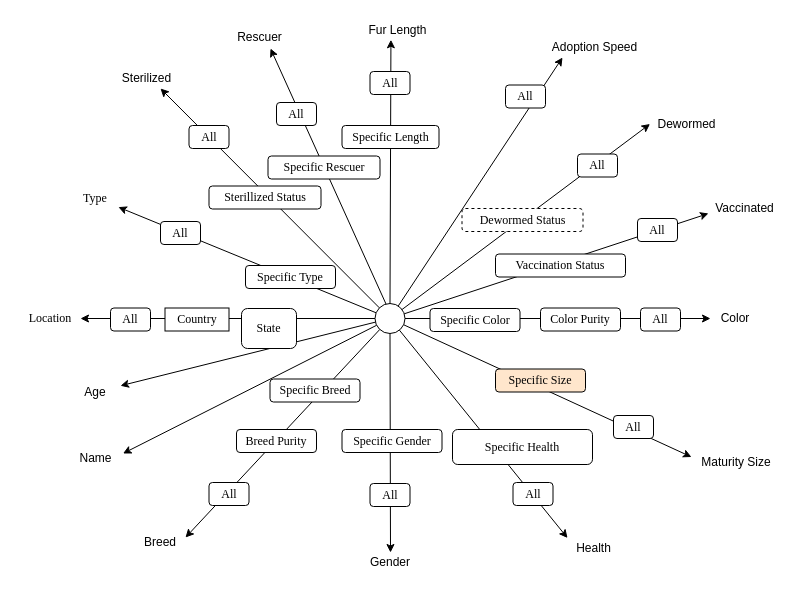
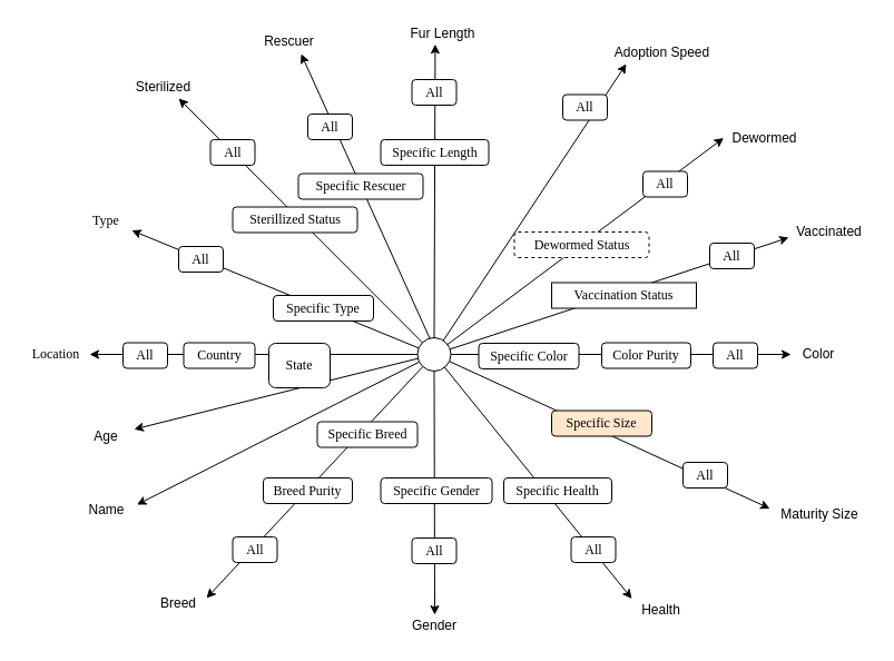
  <mxCell id="0" />
  <mxCell id="1" parent="0" />
  <mxCell id="2" style="edgeStyle=none;rounded=0;orthogonalLoop=1;jettySize=auto;html=0;entryX=0.964;entryY=0.983;entryDx=0;entryDy=0;endArrow=classic;endFill=1;fontColor=none;shadow=0;entryPerimeter=0;" parent="1" source="6" edge="1"><mxGeometry relative="1" as="geometry"><mxPoint x="374.448" y="316.966" as="sourcePoint" /><mxPoint x="117.897" y="206.621" as="targetPoint" /></mxGeometry></mxCell>
  <mxCell id="3" style="edgeStyle=orthogonalEdgeStyle;orthogonalLoop=1;jettySize=auto;html=1;strokeColor=none;rounded=0;" parent="1" target="4" edge="1"><mxGeometry relative="1" as="geometry"><mxPoint x="390.333" y="298" as="sourcePoint" /></mxGeometry></mxCell>
  <mxCell id="4" value="All&lt;br&gt;" style="whiteSpace=wrap;html=1;rounded=1;shadow=0;labelBackgroundColor=none;strokeColor=#000000;strokeWidth=1;fillColor=#ffffff;fontFamily=Verdana;fontSize=12;fontColor=#000000;align=center;glass=0;" parent="1" vertex="1"><mxGeometry x="160" y="221" width="40" height="23" as="geometry" /></mxCell>
  <mxCell id="5" value="&lt;font face=&quot;Verdana&quot;&gt;Type&lt;br&gt;&lt;/font&gt;" style="text;html=1;strokeColor=none;fillColor=none;align=center;verticalAlign=middle;whiteSpace=wrap;rounded=0;" parent="1" vertex="1"><mxGeometry x="70" y="188" width="50" height="20" as="geometry" /></mxCell>
  <mxCell id="6" value="" style="ellipse;whiteSpace=wrap;html=1;" parent="1" vertex="1"><mxGeometry x="374.5" y="303" width="30" height="30" as="geometry" /></mxCell>
  <mxCell id="7" value="Specific Type&lt;br&gt;" style="whiteSpace=wrap;html=1;rounded=1;shadow=0;labelBackgroundColor=none;strokeColor=#000000;strokeWidth=1;fillColor=#ffffff;fontFamily=Verdana;fontSize=12;fontColor=#000000;align=center;glass=0;" parent="1" vertex="1"><mxGeometry x="245" y="265" width="90" height="23" as="geometry" /></mxCell>
  <mxCell id="8" style="edgeStyle=none;rounded=0;orthogonalLoop=1;jettySize=auto;html=0;endArrow=classic;endFill=1;fontColor=none;shadow=0;entryX=1;entryY=0.5;entryDx=0;entryDy=0;" parent="1" source="6" target="9" edge="1"><mxGeometry relative="1" as="geometry"><mxPoint x="413.448" y="488.466" as="sourcePoint" /><mxPoint x="130" y="318" as="targetPoint" /></mxGeometry></mxCell>
  <mxCell id="9" value="&lt;font face=&quot;Verdana&quot;&gt;Location&lt;br&gt;&lt;/font&gt;" style="text;html=1;strokeColor=none;fillColor=none;align=center;verticalAlign=middle;whiteSpace=wrap;rounded=0;" parent="1" vertex="1"><mxGeometry x="20" y="308" width="60" height="20" as="geometry" /></mxCell>
  <mxCell id="10" value="Age&lt;br&gt;" style="text;html=1;strokeColor=none;fillColor=none;align=center;verticalAlign=middle;whiteSpace=wrap;rounded=0;" parent="1" vertex="1"><mxGeometry x="70" y="381.5" width="50" height="20" as="geometry" /></mxCell>
  <mxCell id="11" value="Name&lt;br&gt;" style="text;html=1;strokeColor=none;fillColor=none;align=center;verticalAlign=middle;whiteSpace=wrap;rounded=0;" parent="1" vertex="1"><mxGeometry x="67.5" y="448" width="55" height="20" as="geometry" /></mxCell>
  <mxCell id="12" style="edgeStyle=none;rounded=0;orthogonalLoop=1;jettySize=auto;html=0;endArrow=classic;endFill=1;fontColor=none;shadow=0;" parent="1" source="6" target="10" edge="1"><mxGeometry relative="1" as="geometry"><mxPoint x="384.448" y="327.966" as="sourcePoint" /><mxPoint x="140.31" y="327.276" as="targetPoint" /></mxGeometry></mxCell>
  <mxCell id="13" value="Breed&lt;br&gt;" style="text;html=1;strokeColor=none;fillColor=none;align=center;verticalAlign=middle;whiteSpace=wrap;rounded=0;" parent="1" vertex="1"><mxGeometry x="135" y="532" width="50" height="20" as="geometry" /></mxCell>
  <mxCell id="14" style="edgeStyle=none;rounded=0;orthogonalLoop=1;jettySize=auto;html=0;endArrow=classic;endFill=1;fontColor=none;shadow=0;entryX=1;entryY=0.25;entryDx=0;entryDy=0;" parent="1" source="6" target="13" edge="1"><mxGeometry relative="1" as="geometry"><mxPoint x="384.448" y="327.966" as="sourcePoint" /><mxPoint x="190" y="448" as="targetPoint" /></mxGeometry></mxCell>
  <mxCell id="15" value="All&lt;br&gt;" style="whiteSpace=wrap;html=1;rounded=1;shadow=0;labelBackgroundColor=none;strokeColor=#000000;strokeWidth=1;fillColor=#ffffff;fontFamily=Verdana;fontSize=12;fontColor=#000000;align=center;glass=0;" parent="1" vertex="1"><mxGeometry x="208.5" y="482" width="40" height="23" as="geometry" /></mxCell>
  <mxCell id="16" value="Breed Purity&lt;br&gt;" style="whiteSpace=wrap;html=1;rounded=1;shadow=0;labelBackgroundColor=none;strokeColor=#000000;strokeWidth=1;fillColor=#ffffff;fontFamily=Verdana;fontSize=12;fontColor=#000000;align=center;glass=0;" parent="1" vertex="1"><mxGeometry x="236" y="429" width="80" height="23" as="geometry" /></mxCell>
- <mxCell id="17" value="Specific Breed" style="whiteSpace=wrap;html=1;rounded=1;shadow=0;labelBackgroundColor=none;strokeColor=#000000;strokeWidth=1;fillColor=#ffffff;fontFamily=Verdana;fontSize=12;fontColor=#000000;align=center;glass=0;" parent="1" vertex="1"><mxGeometry x="269.5" y="378.5" width="90" height="23" as="geometry" /></mxCell>
+ <mxCell id="17" value="Specific Breed" style="whiteSpace=wrap;html=1;rounded=1;shadow=0;labelBackgroundColor=none;strokeColor=#000000;strokeWidth=1;fillColor=#ffffff;fontFamily=Verdana;fontSize=12;fontColor=#000000;align=center;glass=0;" parent="1" vertex="1"><mxGeometry x="284.5" y="378.5" width="90" height="23" as="geometry" /></mxCell>
  <mxCell id="18" value="Gender&lt;br&gt;" style="text;html=1;strokeColor=none;fillColor=none;align=center;verticalAlign=middle;whiteSpace=wrap;rounded=0;" parent="1" vertex="1"><mxGeometry x="365" y="552" width="50" height="20" as="geometry" /></mxCell>
  <mxCell id="19" style="edgeStyle=none;rounded=0;orthogonalLoop=1;jettySize=auto;html=0;endArrow=classic;endFill=1;fontColor=none;shadow=0;entryX=0.5;entryY=0;entryDx=0;entryDy=0;" parent="1" source="6" target="18" edge="1"><mxGeometry relative="1" as="geometry"><mxPoint x="388.027" y="337.663" as="sourcePoint" /><mxPoint x="180.31" y="512.793" as="targetPoint" /></mxGeometry></mxCell>
  <mxCell id="20" value="All&lt;br&gt;" style="whiteSpace=wrap;html=1;rounded=1;shadow=0;labelBackgroundColor=none;strokeColor=#000000;strokeWidth=1;fillColor=#ffffff;fontFamily=Verdana;fontSize=12;fontColor=#000000;align=center;glass=0;" parent="1" vertex="1"><mxGeometry x="369.5" y="483" width="40" height="23" as="geometry" /></mxCell>
  <mxCell id="21" value="Specific Gender" style="whiteSpace=wrap;html=1;rounded=1;shadow=0;labelBackgroundColor=none;strokeColor=#000000;strokeWidth=1;fillColor=#ffffff;fontFamily=Verdana;fontSize=12;fontColor=#000000;align=center;glass=0;" parent="1" vertex="1"><mxGeometry x="341.5" y="429" width="100" height="23" as="geometry" /></mxCell>
  <mxCell id="22" value="Color&lt;br&gt;" style="text;html=1;strokeColor=none;fillColor=none;align=center;verticalAlign=middle;whiteSpace=wrap;rounded=0;" parent="1" vertex="1"><mxGeometry x="710" y="308" width="50" height="20" as="geometry" /></mxCell>
  <mxCell id="23" style="edgeStyle=none;rounded=0;orthogonalLoop=1;jettySize=auto;html=0;endArrow=classic;endFill=1;fontColor=none;shadow=0;" parent="1" source="6" target="22" edge="1"><mxGeometry relative="1" as="geometry"><mxPoint x="403.974" y="342.317" as="sourcePoint" /><mxPoint x="462" y="528.333" as="targetPoint" /></mxGeometry></mxCell>
  <mxCell id="24" value="All&lt;br&gt;" style="whiteSpace=wrap;html=1;rounded=1;shadow=0;labelBackgroundColor=none;strokeColor=#000000;strokeWidth=1;fillColor=#ffffff;fontFamily=Verdana;fontSize=12;fontColor=#000000;align=center;glass=0;" parent="1" vertex="1"><mxGeometry x="640" y="307.5" width="40" height="23" as="geometry" /></mxCell>
  <mxCell id="25" value="Color Purity&lt;br&gt;" style="whiteSpace=wrap;html=1;rounded=1;shadow=0;labelBackgroundColor=none;strokeColor=#000000;strokeWidth=1;fillColor=#ffffff;fontFamily=Verdana;fontSize=12;fontColor=#000000;align=center;glass=0;" parent="1" vertex="1"><mxGeometry x="540" y="307.5" width="80" height="23" as="geometry" /></mxCell>
  <mxCell id="26" value="Specific Color&lt;br&gt;" style="whiteSpace=wrap;html=1;rounded=1;shadow=0;labelBackgroundColor=none;strokeColor=#000000;strokeWidth=1;fillColor=#ffffff;fontFamily=Verdana;fontSize=12;fontColor=#000000;align=center;glass=0;" parent="1" vertex="1"><mxGeometry x="429.5" y="308" width="90" height="23" as="geometry" /></mxCell>
  <mxCell id="27" value="Maturity Size&lt;br&gt;" style="text;html=1;strokeColor=none;fillColor=none;align=center;verticalAlign=middle;whiteSpace=wrap;rounded=0;" parent="1" vertex="1"><mxGeometry x="691" y="451.5" width="90" height="20" as="geometry" /></mxCell>
  <mxCell id="28" style="edgeStyle=none;rounded=0;orthogonalLoop=1;jettySize=auto;html=0;endArrow=classic;endFill=1;fontColor=none;shadow=0;entryX=0;entryY=0.25;entryDx=0;entryDy=0;" parent="1" source="6" target="27" edge="1"><mxGeometry relative="1" as="geometry"><mxPoint x="414.5" y="328" as="sourcePoint" /><mxPoint x="720" y="328" as="targetPoint" /></mxGeometry></mxCell>
  <mxCell id="29" value="All&lt;br&gt;" style="whiteSpace=wrap;html=1;rounded=1;shadow=0;labelBackgroundColor=none;strokeColor=#000000;strokeWidth=1;fillColor=#ffffff;fontFamily=Verdana;fontSize=12;fontColor=#000000;align=center;glass=0;" parent="1" vertex="1"><mxGeometry x="613" y="415" width="40" height="23" as="geometry" /></mxCell>
  <mxCell id="30" value="Specific Size&lt;br&gt;" style="whiteSpace=wrap;html=1;rounded=1;shadow=0;labelBackgroundColor=none;strokeColor=#000000;strokeWidth=1;fillColor=#ffe6cc;fontFamily=Verdana;fontSize=12;fontColor=#000000;align=center;glass=0;" parent="1" vertex="1"><mxGeometry x="495" y="368.5" width="90" height="23" as="geometry" /></mxCell>
  <mxCell id="31" value="Fur Length" style="text;html=1;strokeColor=none;fillColor=none;align=center;verticalAlign=middle;whiteSpace=wrap;rounded=0;" parent="1" vertex="1"><mxGeometry x="360.5" y="20" width="73" height="20" as="geometry" /></mxCell>
  <mxCell id="32" style="edgeStyle=none;rounded=0;orthogonalLoop=1;jettySize=auto;html=0;endArrow=classic;endFill=1;fontColor=none;shadow=0;entryX=0.41;entryY=0.964;entryDx=0;entryDy=0;entryPerimeter=0;" parent="1" source="6" target="31" edge="1"><mxGeometry relative="1" as="geometry"><mxPoint x="282" y="38" as="sourcePoint" /><mxPoint x="598" y="43.5" as="targetPoint" /><Array as="points" /></mxGeometry></mxCell>
  <mxCell id="33" value="All&lt;br&gt;" style="whiteSpace=wrap;html=1;rounded=1;shadow=0;labelBackgroundColor=none;strokeColor=#000000;strokeWidth=1;fillColor=#ffffff;fontFamily=Verdana;fontSize=12;fontColor=#000000;align=center;glass=0;" parent="1" vertex="1"><mxGeometry x="369.5" y="71" width="40" height="23" as="geometry" /></mxCell>
  <mxCell id="34" value="Specific Length&lt;br&gt;" style="whiteSpace=wrap;html=1;rounded=1;shadow=0;labelBackgroundColor=none;strokeColor=#000000;strokeWidth=1;fillColor=#ffffff;fontFamily=Verdana;fontSize=12;fontColor=#000000;align=center;glass=0;" parent="1" vertex="1"><mxGeometry x="341.5" y="125" width="97" height="23" as="geometry" /></mxCell>
  <mxCell id="35" value="Vaccinated" style="text;html=1;strokeColor=none;fillColor=none;align=center;verticalAlign=middle;whiteSpace=wrap;rounded=0;" parent="1" vertex="1"><mxGeometry x="708" y="198" width="73" height="20" as="geometry" /></mxCell>
  <mxCell id="36" style="edgeStyle=none;rounded=0;orthogonalLoop=1;jettySize=auto;html=0;endArrow=classic;endFill=1;fontColor=none;shadow=0;entryX=0;entryY=0.75;entryDx=0;entryDy=0;" parent="1" source="6" target="35" edge="1"><mxGeometry relative="1" as="geometry"><mxPoint x="574.837" y="257.06" as="sourcePoint" /><mxPoint x="782" y="-2.5" as="targetPoint" /><Array as="points" /></mxGeometry></mxCell>
  <mxCell id="37" value="All&lt;br&gt;" style="whiteSpace=wrap;html=1;rounded=1;shadow=0;labelBackgroundColor=none;strokeColor=#000000;strokeWidth=1;fillColor=#ffffff;fontFamily=Verdana;fontSize=12;fontColor=#000000;align=center;glass=0;" parent="1" vertex="1"><mxGeometry x="637" y="218" width="40" height="23" as="geometry" /></mxCell>
- <mxCell id="38" value="Vaccination Status" style="whiteSpace=wrap;html=1;rounded=1;shadow=0;labelBackgroundColor=none;strokeColor=#000000;strokeWidth=1;fillColor=#ffffff;fontFamily=Verdana;fontSize=12;fontColor=#000000;align=center;glass=0;" parent="1" vertex="1"><mxGeometry x="495" y="253.5" width="130" height="23" as="geometry" /></mxCell>
+ <mxCell id="38" value="Vaccination Status" style="whiteSpace=wrap;html=1;shadow=0;labelBackgroundColor=none;strokeColor=#000000;strokeWidth=1;fillColor=#ffffff;fontFamily=Verdana;fontSize=12;fontColor=#000000;align=center;glass=0;rounded=0;" parent="1" vertex="1"><mxGeometry x="495" y="253.5" width="130" height="23" as="geometry" /></mxCell>
  <mxCell id="39" value="Dewormed" style="text;html=1;strokeColor=none;fillColor=none;align=center;verticalAlign=middle;whiteSpace=wrap;rounded=0;" parent="1" vertex="1"><mxGeometry x="649.5" y="113.5" width="73" height="20" as="geometry" /></mxCell>
  <mxCell id="40" style="edgeStyle=none;rounded=0;orthogonalLoop=1;jettySize=auto;html=0;endArrow=classic;endFill=1;fontColor=none;shadow=0;entryX=0;entryY=0.5;entryDx=0;entryDy=0;" parent="1" source="6" target="39" edge="1"><mxGeometry relative="1" as="geometry"><mxPoint x="554.337" y="330.56" as="sourcePoint" /><mxPoint x="761.5" y="71" as="targetPoint" /><Array as="points" /></mxGeometry></mxCell>
  <mxCell id="41" value="All&lt;br&gt;" style="whiteSpace=wrap;html=1;rounded=1;shadow=0;labelBackgroundColor=none;strokeColor=#000000;strokeWidth=1;fillColor=#ffffff;fontFamily=Verdana;fontSize=12;fontColor=#000000;align=center;glass=0;" parent="1" vertex="1"><mxGeometry x="577" y="153.5" width="40" height="23" as="geometry" /></mxCell>
  <mxCell id="42" value="Dewormed Status&lt;br&gt;" style="whiteSpace=wrap;html=1;rounded=1;shadow=0;labelBackgroundColor=none;strokeColor=#000000;strokeWidth=1;fillColor=#ffffff;fontFamily=Verdana;fontSize=12;fontColor=#000000;align=center;glass=0;dashed=1;" parent="1" vertex="1"><mxGeometry x="461.5" y="208" width="121" height="23" as="geometry" /></mxCell>
  <mxCell id="43" value="Sterilized" style="text;html=1;strokeColor=none;fillColor=none;align=center;verticalAlign=middle;whiteSpace=wrap;rounded=0;" parent="1" vertex="1"><mxGeometry x="110" y="68" width="73" height="20" as="geometry" /></mxCell>
  <mxCell id="44" style="edgeStyle=none;rounded=0;orthogonalLoop=1;jettySize=auto;html=0;endArrow=classic;endFill=1;fontColor=none;shadow=0;" parent="1" source="6" edge="1"><mxGeometry relative="1" as="geometry"><mxPoint x="279.837" y="303.06" as="sourcePoint" /><mxPoint x="160" y="88" as="targetPoint" /><Array as="points" /></mxGeometry></mxCell>
  <mxCell id="45" value="All&lt;br&gt;" style="whiteSpace=wrap;html=1;rounded=1;shadow=0;labelBackgroundColor=none;strokeColor=#000000;strokeWidth=1;fillColor=#ffffff;fontFamily=Verdana;fontSize=12;fontColor=#000000;align=center;glass=0;" parent="1" vertex="1"><mxGeometry x="188.5" y="125" width="40" height="23" as="geometry" /></mxCell>
  <mxCell id="46" value="Sterillized Status&lt;br&gt;" style="whiteSpace=wrap;html=1;rounded=1;shadow=0;labelBackgroundColor=none;strokeColor=#000000;strokeWidth=1;fillColor=#ffffff;fontFamily=Verdana;fontSize=12;fontColor=#000000;align=center;glass=0;" parent="1" vertex="1"><mxGeometry x="208.5" y="185.5" width="112" height="23" as="geometry" /></mxCell>
  <mxCell id="47" value="Health" style="text;html=1;strokeColor=none;fillColor=none;align=center;verticalAlign=middle;whiteSpace=wrap;rounded=0;" parent="1" vertex="1"><mxGeometry x="567" y="538" width="53" height="20" as="geometry" /></mxCell>
  <mxCell id="48" style="edgeStyle=none;rounded=0;orthogonalLoop=1;jettySize=auto;html=0;endArrow=classic;endFill=1;fontColor=none;shadow=0;entryX=0;entryY=-0.025;entryDx=0;entryDy=0;entryPerimeter=0;" parent="1" source="6" target="47" edge="1"><mxGeometry relative="1" as="geometry"><mxPoint x="536.337" y="705.56" as="sourcePoint" /><mxPoint x="743.5" y="446" as="targetPoint" /><Array as="points" /></mxGeometry></mxCell>
  <mxCell id="49" value="All&lt;br&gt;" style="whiteSpace=wrap;html=1;rounded=1;shadow=0;labelBackgroundColor=none;strokeColor=#000000;strokeWidth=1;fillColor=#ffffff;fontFamily=Verdana;fontSize=12;fontColor=#000000;align=center;glass=0;" parent="1" vertex="1"><mxGeometry x="512.5" y="482" width="40" height="23" as="geometry" /></mxCell>
- <mxCell id="50" value="Specific Health&lt;br&gt;" style="whiteSpace=wrap;html=1;rounded=1;shadow=0;labelBackgroundColor=none;strokeColor=#000000;strokeWidth=1;fillColor=#ffffff;fontFamily=Verdana;fontSize=12;fontColor=#000000;align=center;glass=0;" parent="1" vertex="1"><mxGeometry x="452" y="429" width="140" height="35" as="geometry" /></mxCell>
+ <mxCell id="50" value="Specific Health&lt;br&gt;" style="whiteSpace=wrap;html=1;rounded=1;shadow=0;labelBackgroundColor=none;strokeColor=#000000;strokeWidth=1;fillColor=#ffffff;fontFamily=Verdana;fontSize=12;fontColor=#000000;align=center;glass=0;" parent="1" vertex="1"><mxGeometry x="452" y="429" width="97" height="23" as="geometry" /></mxCell>
  <mxCell id="51" style="edgeStyle=none;rounded=0;orthogonalLoop=1;jettySize=auto;html=0;endArrow=classic;endFill=1;fontColor=none;shadow=0;entryX=1;entryY=0.25;entryDx=0;entryDy=0;" parent="1" source="6" target="11" edge="1"><mxGeometry relative="1" as="geometry"><mxPoint x="384.815" y="331.057" as="sourcePoint" /><mxPoint x="130" y="384.737" as="targetPoint" /></mxGeometry></mxCell>
  <mxCell id="52" value="All&lt;br&gt;" style="whiteSpace=wrap;html=1;rounded=1;shadow=0;labelBackgroundColor=none;strokeColor=#000000;strokeWidth=1;fillColor=#ffffff;fontFamily=Verdana;fontSize=12;fontColor=#000000;align=center;glass=0;" parent="1" vertex="1"><mxGeometry x="110" y="307.5" width="40" height="23" as="geometry" /></mxCell>
- <mxCell id="53" value="Country" style="whiteSpace=wrap;html=1;shadow=0;labelBackgroundColor=none;strokeColor=#000000;strokeWidth=1;fillColor=#ffffff;fontFamily=Verdana;fontSize=12;fontColor=#000000;align=center;glass=0;rounded=0;" parent="1" vertex="1"><mxGeometry x="164.5" y="307.5" width="64" height="23" as="geometry" /></mxCell>
+ <mxCell id="53" value="Country" style="whiteSpace=wrap;html=1;rounded=1;shadow=0;labelBackgroundColor=none;strokeColor=#000000;strokeWidth=1;fillColor=#ffffff;fontFamily=Verdana;fontSize=12;fontColor=#000000;align=center;glass=0;" parent="1" vertex="1"><mxGeometry x="164.5" y="307.5" width="64" height="23" as="geometry" /></mxCell>
  <mxCell id="54" value="State" style="whiteSpace=wrap;html=1;rounded=1;shadow=0;labelBackgroundColor=none;strokeColor=#000000;strokeWidth=1;fillColor=#ffffff;fontFamily=Verdana;fontSize=12;fontColor=#000000;align=center;glass=0;" parent="1" vertex="1"><mxGeometry x="241" y="308" width="55" height="40" as="geometry" /></mxCell>
  <mxCell id="55" value="Rescuer" style="text;html=1;strokeColor=none;fillColor=none;align=center;verticalAlign=middle;whiteSpace=wrap;rounded=0;" parent="1" vertex="1"><mxGeometry x="223" y="27" width="73" height="20" as="geometry" /></mxCell>
  <mxCell id="56" style="edgeStyle=none;rounded=0;orthogonalLoop=1;jettySize=auto;html=0;endArrow=classic;endFill=1;fontColor=none;shadow=0;" parent="1" edge="1"><mxGeometry relative="1" as="geometry"><mxPoint x="385.5" y="303.5" as="sourcePoint" /><mxPoint x="270" y="48" as="targetPoint" /><Array as="points" /></mxGeometry></mxCell>
  <mxCell id="57" value="All&lt;br&gt;" style="whiteSpace=wrap;html=1;rounded=1;shadow=0;labelBackgroundColor=none;strokeColor=#000000;strokeWidth=1;fillColor=#ffffff;fontFamily=Verdana;fontSize=12;fontColor=#000000;align=center;glass=0;" parent="1" vertex="1"><mxGeometry x="276" y="102" width="40" height="23" as="geometry" /></mxCell>
  <mxCell id="58" value="Specific Rescuer&lt;br&gt;" style="whiteSpace=wrap;html=1;rounded=1;shadow=0;labelBackgroundColor=none;strokeColor=#000000;strokeWidth=1;fillColor=#ffffff;fontFamily=Verdana;fontSize=12;fontColor=#000000;align=center;glass=0;" parent="1" vertex="1"><mxGeometry x="267.5" y="155.5" width="112" height="23" as="geometry" /></mxCell>
  <mxCell id="59" style="edgeStyle=none;rounded=0;orthogonalLoop=1;jettySize=auto;html=0;endArrow=classic;endFill=1;fontColor=none;shadow=0;entryX=0.143;entryY=1;entryDx=0;entryDy=0;entryPerimeter=0;" edge="1" parent="1" source="6" target="60"><mxGeometry relative="1" as="geometry"><mxPoint x="409.21" y="316.567" as="sourcePoint" /><mxPoint x="500" y="18" as="targetPoint" /><Array as="points" /></mxGeometry></mxCell>
  <mxCell id="60" value="Adoption Speed" style="text;html=1;strokeColor=none;fillColor=none;align=center;verticalAlign=middle;whiteSpace=wrap;rounded=0;" vertex="1" parent="1"><mxGeometry x="549" y="37" width="91" height="20" as="geometry" /></mxCell>
  <mxCell id="61" value="All&lt;br&gt;" style="whiteSpace=wrap;html=1;rounded=1;shadow=0;labelBackgroundColor=none;strokeColor=#000000;strokeWidth=1;fillColor=#ffffff;fontFamily=Verdana;fontSize=12;fontColor=#000000;align=center;glass=0;" vertex="1" parent="1"><mxGeometry x="505" y="84.5" width="40" height="23" as="geometry" /></mxCell>
